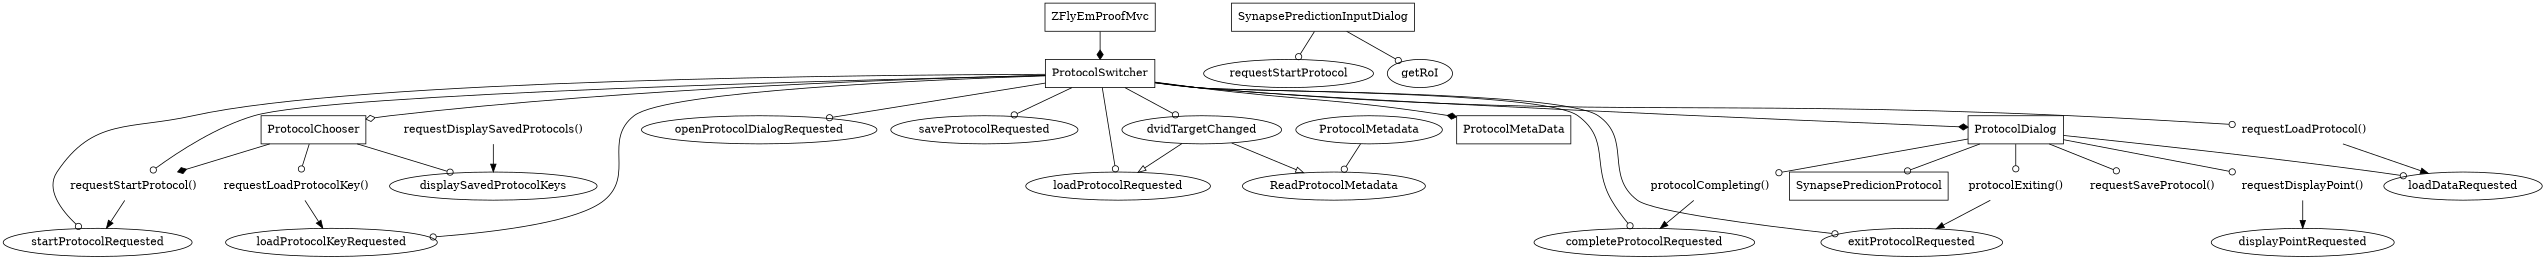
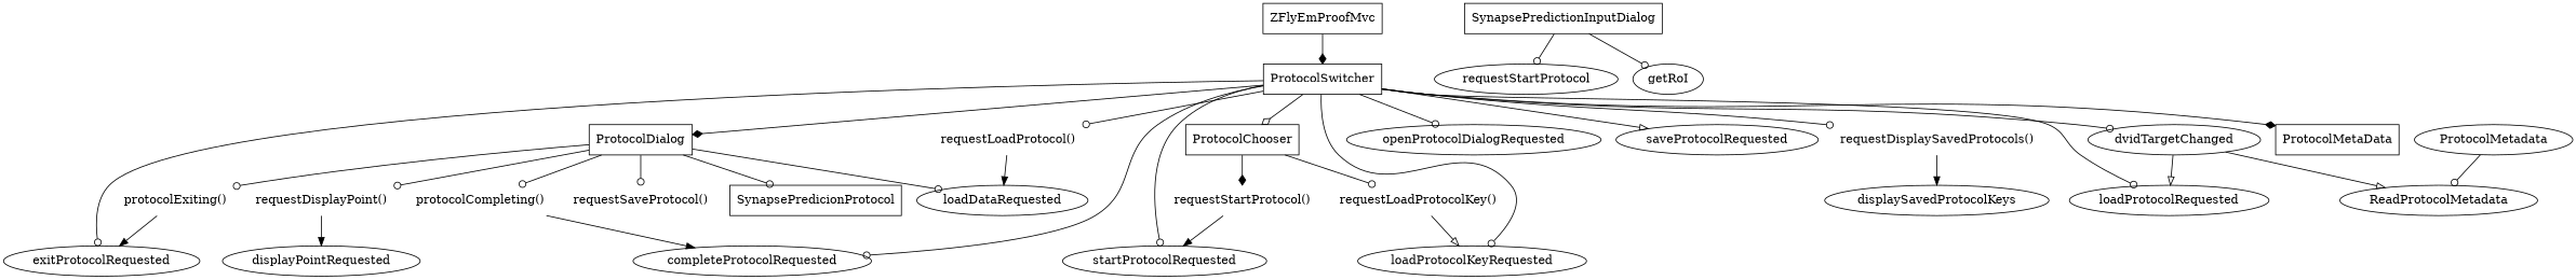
  digraph {
    edge [arrowhead=odot]
    n1 [label=ProtocolMetaData shape=box]
    n2 [label=ProtocolDialog shape=box]
    n3 [label=SynapsePredicionProtocol shape=box]
    n4 [label="protocolExiting()" shape=none]
    n5 [label="protocolCompleting()" shape=none]
    n6 [label="requestSaveProtocol()" shape=none]
    n7 [label=loadDataRequested]
    n8 [label="requestDisplayPoint()" shape=none]
    n9 [label=exitProtocolRequested]
    n10 [label=completeProtocolRequested]
    n11 [label=displayPointRequested]
    n12 [label=ZFlyEmProofMvc shape=box]
    n13 [label=ProtocolSwitcher shape=box]
    n14 [label=ProtocolChooser shape=box]
    n15 [label=openProtocolDialogRequested]
    n16 [label=startProtocolRequested]
    n17 [label=saveProtocolRequested]
    n18 [label=loadProtocolKeyRequested]
    n19 [label="requestDisplaySavedProtocols()" shape=none]
    n20 [label=dvidTargetChanged]
    n21 [label=loadProtocolRequested]
    n22 [label="requestLoadProtocol()" shape=none]
    n23 [label="requestStartProtocol()" shape=none]
    n24 [label="requestLoadProtocolKey()" shape=none]
    n25 [label=displaySavedProtocolKeys]
    n26 [label=ReadProtocolMetadata]
    n27 [label=SynapsePredictionInputDialog shape=box]
    n28 [label=requestStartProtocol]
    n29 [label=getRoI]
    ProtocolMetadata
    n2 -> n3
    n2 -> n4
    n2 -> n5
    n2 -> n6
    n2 -> n7
    n2 -> n8
    n4 -> n9 [arrowhead=""]
    n5 -> n10 [arrowhead=""]
    n8 -> n11 [arrowhead=""]
    n12 -> n13 [arrowhead=diamond]
    n13 -> n1 [arrowhead=diamond]
    n13 -> n2 [arrowhead=diamond]
    n13 -> n9
    n13 -> n10
    n13 -> n14 [arrowhead=odiamond]
    n13 -> n15
    n13 -> n16
-   n13 -> n17
+   n13 -> n17 [arrowhead=onormal]
    n13 -> n18
-   n13 -> n23
+   n13 -> n19
    n13 -> n20
    n13 -> n21
    n13 -> n22
    n14 -> n23 [arrowhead=diamond]
    n14 -> n24
-   n14 -> n25
    n19 -> n25 [arrowhead=""]
    n20 -> n21 [arrowhead=onormal]
    n20 -> n26 [arrowhead=onormal]
    n22 -> n7 [arrowhead=""]
    n23 -> n16 [arrowhead=""]
-   n24 -> n18 [arrowhead=""]
+   n24 -> n18 [arrowhead=onormal]
    n27 -> n28
    n27 -> n29
    ProtocolMetadata -> n26
  }
